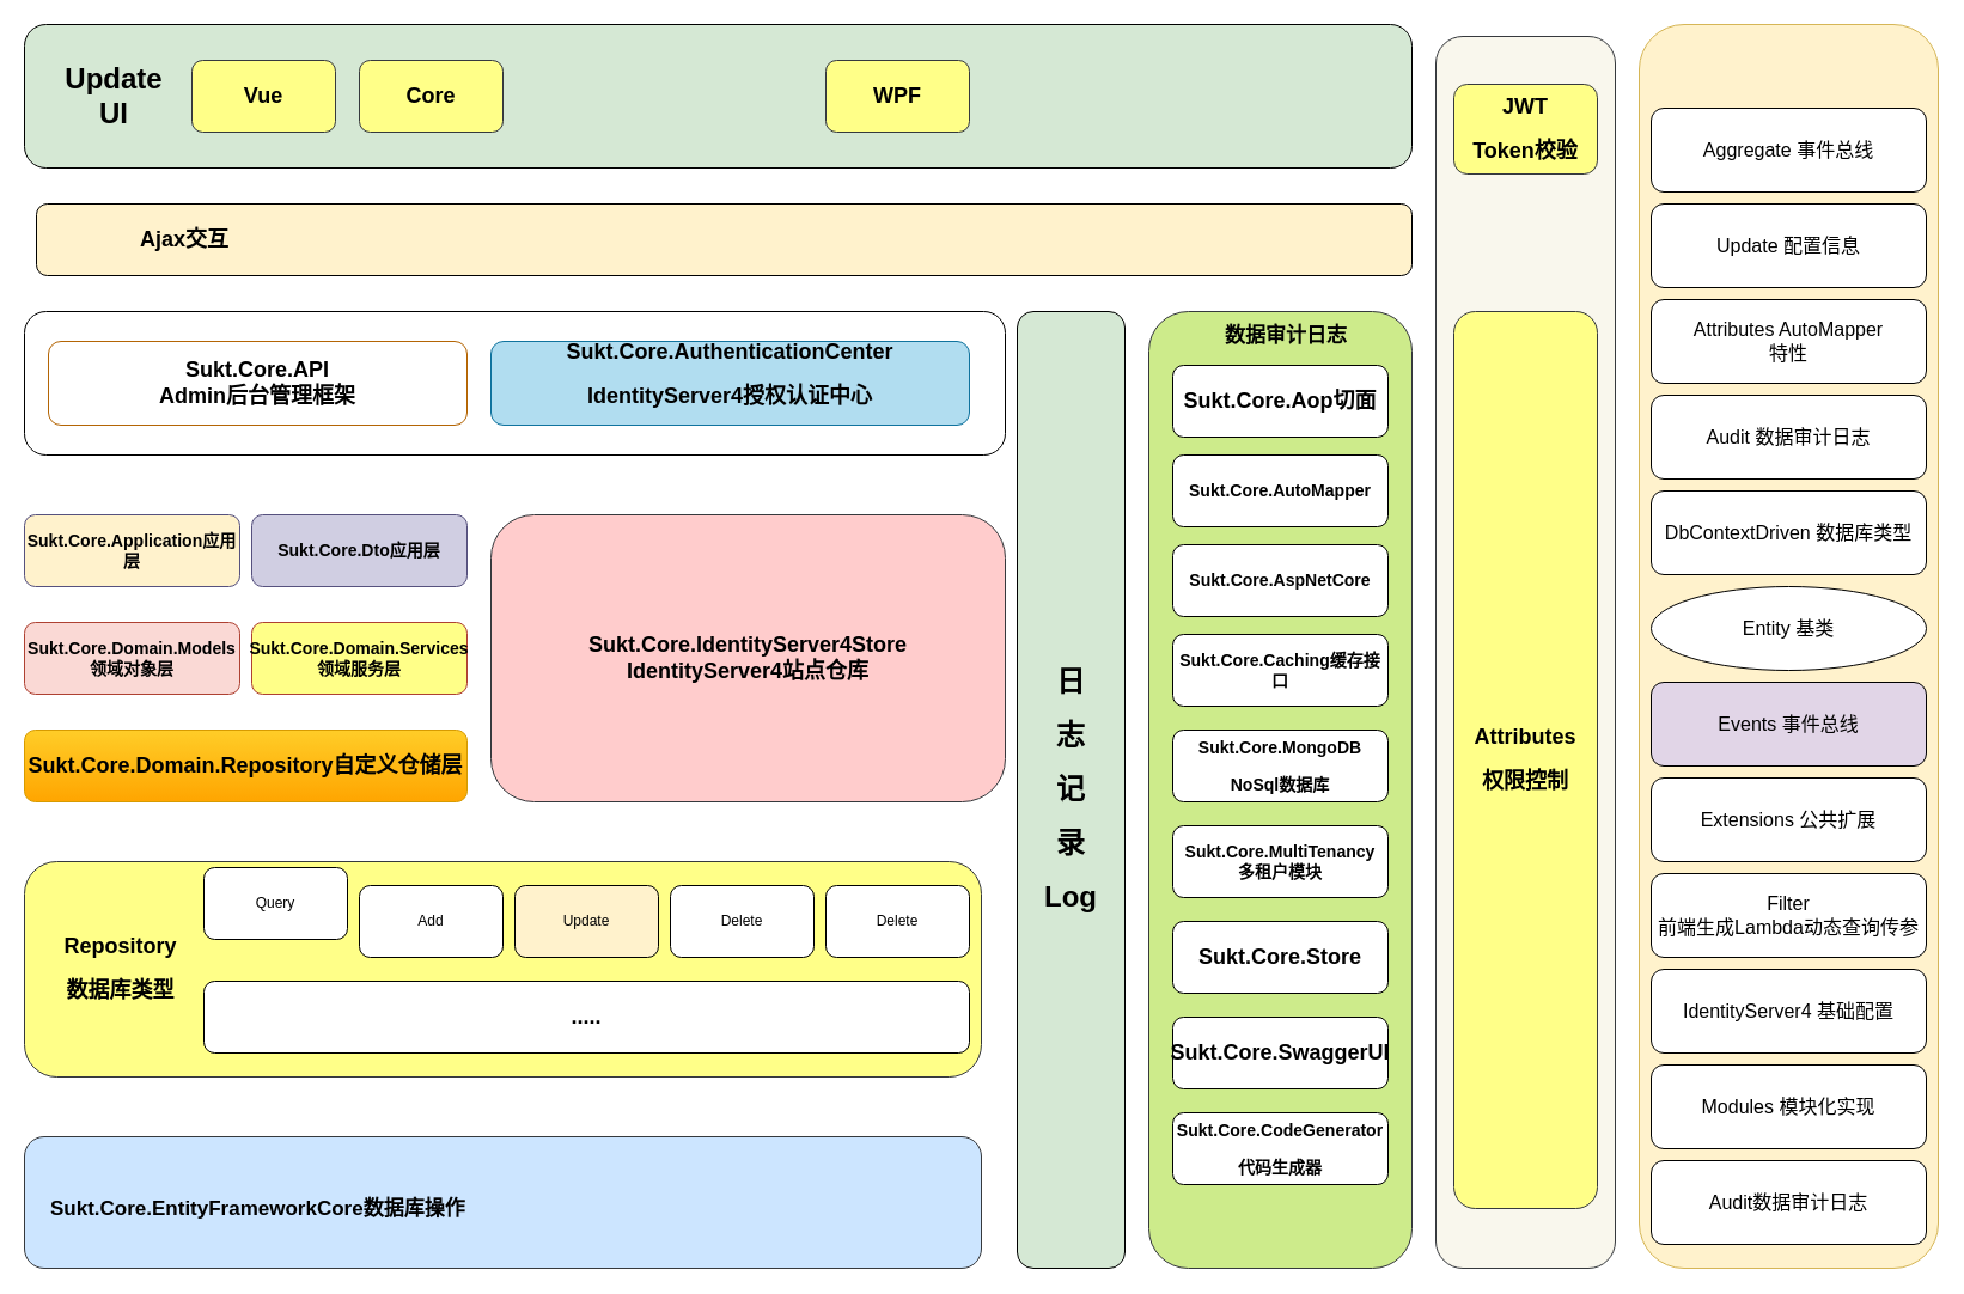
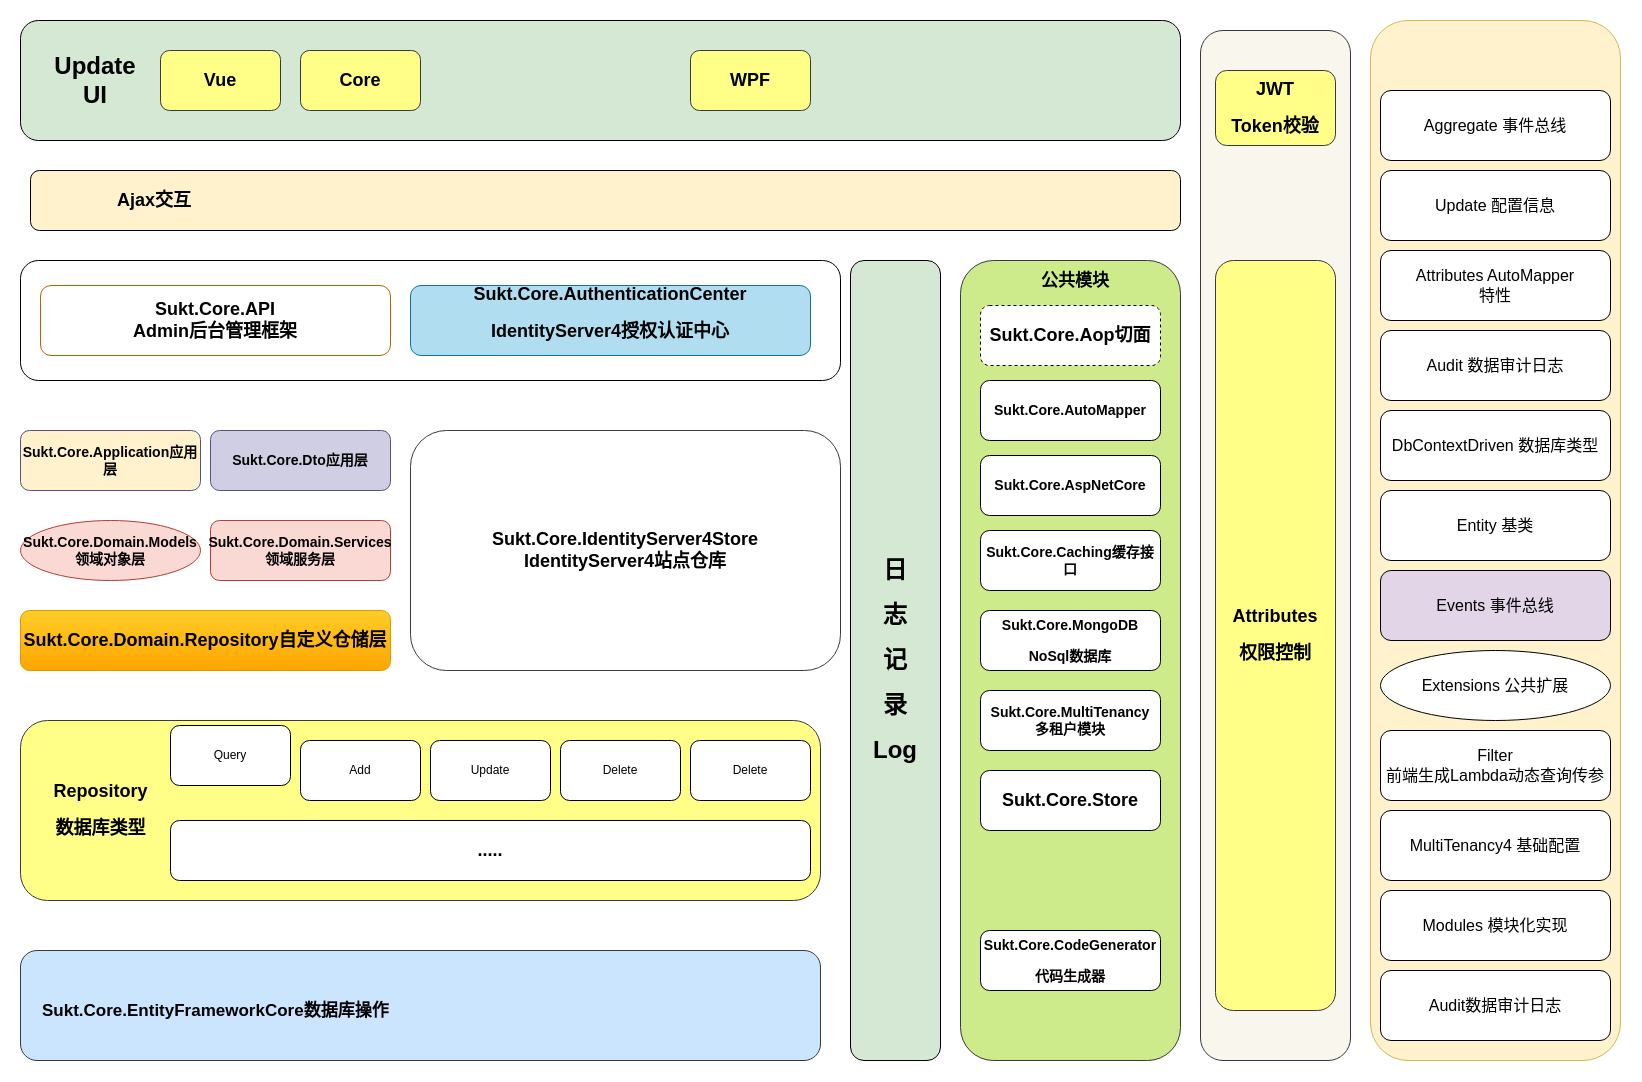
  <mxCell id="0" />
  <mxCell id="1" parent="0" />
  <mxCell id="2" value="" style="rounded=1;whiteSpace=wrap;html=1;" vertex="1" parent="1"><mxGeometry x="20" y="260" width="820" height="120" as="geometry" /></mxCell>
  <mxCell id="3" value="&lt;h2&gt;Sukt.Core.API&lt;br&gt;Admin后台管理框架&lt;/h2&gt;" style="rounded=1;whiteSpace=wrap;html=1;fillColor=#ffffff;strokeColor=#b46504;" vertex="1" parent="1"><mxGeometry x="40" y="285" width="350" height="70" as="geometry" /></mxCell>
  <mxCell id="4" value="&lt;h2&gt;Sukt.Core.AuthenticationCenter&lt;/h2&gt;&lt;h2&gt;IdentityServer4授权认证中心&lt;/h2&gt;&lt;div&gt;&lt;br&gt;&lt;/div&gt;" style="rounded=1;whiteSpace=wrap;html=1;fillColor=#b1ddf0;strokeColor=#10739e;align=center;" vertex="1" parent="1"><mxGeometry x="410" y="285" width="400" height="70" as="geometry" /></mxCell>
  <mxCell id="5" value="&lt;h3&gt;Sukt.Core.Application应用层&lt;/h3&gt;" style="rounded=1;whiteSpace=wrap;html=1;fillColor=#fff2cc;strokeColor=#56517e;" vertex="1" parent="1"><mxGeometry x="20" y="430" width="180" height="60" as="geometry" /></mxCell>
  <mxCell id="6" value="&lt;h1&gt;日&lt;/h1&gt;&lt;h1&gt;志&lt;/h1&gt;&lt;h1&gt;记&lt;/h1&gt;&lt;h1&gt;录&lt;/h1&gt;&lt;h1&gt;Log&lt;/h1&gt;" style="rounded=1;whiteSpace=wrap;html=1;fillColor=#D5E8D4;" vertex="1" parent="1"><mxGeometry x="850" y="260" width="90" height="800" as="geometry" /></mxCell>
- <mxCell id="7" value="&lt;h3&gt;Sukt.Core.Domain.Services领域服务层&lt;/h3&gt;" style="rounded=1;whiteSpace=wrap;html=1;fillColor=#ffff88;strokeColor=#ae4132;" vertex="1" parent="1"><mxGeometry x="210" y="520" width="180" height="60" as="geometry" /></mxCell>
+ <mxCell id="7" value="&lt;h3&gt;Sukt.Core.Domain.Services领域服务层&lt;/h3&gt;" style="rounded=1;whiteSpace=wrap;html=1;fillColor=#fad9d5;strokeColor=#ae4132;" vertex="1" parent="1"><mxGeometry x="210" y="520" width="180" height="60" as="geometry" /></mxCell>
  <mxCell id="8" value="&lt;h2&gt;Sukt.Core.Domain.Repository自定义仓储层&lt;/h2&gt;" style="rounded=1;whiteSpace=wrap;html=1;fillColor=#ffcd28;strokeColor=#d79b00;gradientColor=#ffa500;" vertex="1" parent="1"><mxGeometry x="20" y="610" width="370" height="60" as="geometry" /></mxCell>
  <mxCell id="9" value="&lt;h1&gt;&lt;br&gt;&lt;/h1&gt;" style="rounded=1;whiteSpace=wrap;html=1;fillColor=#cdeb8b;strokeColor=#36393d;" vertex="1" parent="1"><mxGeometry x="960" y="260" width="220" height="800" as="geometry" /></mxCell>
- <mxCell id="10" value="&lt;h2&gt;Sukt.Core.Aop切面&lt;/h2&gt;" style="rounded=1;whiteSpace=wrap;html=1;" vertex="1" parent="1"><mxGeometry x="980" y="305" width="180" height="60" as="geometry" /></mxCell>
+ <mxCell id="10" value="&lt;h2&gt;Sukt.Core.Aop切面&lt;/h2&gt;" style="rounded=1;whiteSpace=wrap;html=1;dashed=1;" vertex="1" parent="1"><mxGeometry x="980" y="305" width="180" height="60" as="geometry" /></mxCell>
  <mxCell id="11" value="&lt;h3&gt;Sukt.Core.AutoMapper&lt;/h3&gt;" style="rounded=1;whiteSpace=wrap;html=1;" vertex="1" parent="1"><mxGeometry x="980" y="380" width="180" height="60" as="geometry" /></mxCell>
- <mxCell id="12" value="&lt;h2&gt;&lt;span style=&quot;font-size: 17px&quot;&gt;数据审计日志&lt;/span&gt;&lt;/h2&gt;" style="text;html=1;align=center;verticalAlign=middle;whiteSpace=wrap;rounded=0;" vertex="1" parent="1"><mxGeometry x="1010" y="270" width="130" height="20" as="geometry" /></mxCell>
+ <mxCell id="12" value="&lt;h2&gt;&lt;span style=&quot;font-size: 17px&quot;&gt;公共模块&lt;/span&gt;&lt;/h2&gt;" style="text;html=1;align=center;verticalAlign=middle;whiteSpace=wrap;rounded=0;" vertex="1" parent="1"><mxGeometry x="1010" y="270" width="130" height="20" as="geometry" /></mxCell>
  <mxCell id="13" value="&lt;h3&gt;Sukt.Core.AspNetCore&lt;/h3&gt;" style="rounded=1;whiteSpace=wrap;html=1;" vertex="1" parent="1"><mxGeometry x="980" y="455" width="180" height="60" as="geometry" /></mxCell>
  <mxCell id="14" value="&lt;h3&gt;Sukt.Core.Caching缓存接口&lt;/h3&gt;" style="rounded=1;whiteSpace=wrap;html=1;" vertex="1" parent="1"><mxGeometry x="980" y="530" width="180" height="60" as="geometry" /></mxCell>
  <mxCell id="15" value="&lt;h3&gt;Sukt.Core.MongoDB&lt;/h3&gt;&lt;h3&gt;NoSql数据库&lt;/h3&gt;" style="rounded=1;whiteSpace=wrap;html=1;" vertex="1" parent="1"><mxGeometry x="980" y="610" width="180" height="60" as="geometry" /></mxCell>
  <mxCell id="16" value="&lt;h3&gt;Sukt.Core.MultiTenancy&lt;br&gt;多租户模块&lt;/h3&gt;" style="rounded=1;whiteSpace=wrap;html=1;" vertex="1" parent="1"><mxGeometry x="980" y="690" width="180" height="60" as="geometry" /></mxCell>
  <mxCell id="17" value="&lt;h2&gt;Sukt.Core.Store&lt;/h2&gt;" style="rounded=1;whiteSpace=wrap;html=1;" vertex="1" parent="1"><mxGeometry x="980" y="770" width="180" height="60" as="geometry" /></mxCell>
- <mxCell id="18" value="&lt;h2&gt;Sukt.Core.SwaggerUI&lt;/h2&gt;" style="rounded=1;whiteSpace=wrap;html=1;" vertex="1" parent="1"><mxGeometry x="980" y="850" width="180" height="60" as="geometry" /></mxCell>
  <mxCell id="19" value="&lt;h3&gt;Sukt.Core.CodeGenerator&lt;/h3&gt;&lt;h3&gt;代码生成器&lt;/h3&gt;" style="rounded=1;whiteSpace=wrap;html=1;" vertex="1" parent="1"><mxGeometry x="980" y="930" width="180" height="60" as="geometry" /></mxCell>
- <mxCell id="20" value="&lt;h2&gt;Sukt.Core.IdentityServer4Store&lt;br&gt;IdentityServer4站点仓库&lt;/h2&gt;" style="rounded=1;whiteSpace=wrap;html=1;fillColor=#ffcccc;strokeColor=#36393d;" vertex="1" parent="1"><mxGeometry x="410" y="430" width="430" height="240" as="geometry" /></mxCell>
+ <mxCell id="20" value="&lt;h2&gt;Sukt.Core.IdentityServer4Store&lt;br&gt;IdentityServer4站点仓库&lt;/h2&gt;" style="rounded=1;whiteSpace=wrap;html=1;fillColor=#ffffff;strokeColor=#36393d;" vertex="1" parent="1"><mxGeometry x="410" y="430" width="430" height="240" as="geometry" /></mxCell>
  <mxCell id="21" value="" style="group" vertex="1" connectable="0" parent="1"><mxGeometry x="20" y="720" width="800" height="180" as="geometry" /></mxCell>
  <mxCell id="22" value="&lt;h2&gt;&lt;br&gt;&lt;/h2&gt;" style="rounded=1;whiteSpace=wrap;html=1;fillColor=#ffff88;strokeColor=#36393d;" vertex="1" parent="21"><mxGeometry width="800" height="180" as="geometry" /></mxCell>
  <mxCell id="23" value="Query" style="rounded=1;whiteSpace=wrap;html=1;" vertex="1" parent="21"><mxGeometry x="150" y="5" width="120" height="60" as="geometry" /></mxCell>
  <mxCell id="24" value="Add" style="rounded=1;whiteSpace=wrap;html=1;" vertex="1" parent="21"><mxGeometry x="280" y="20" width="120" height="60" as="geometry" /></mxCell>
- <mxCell id="25" value="Update" style="rounded=1;whiteSpace=wrap;html=1;fillColor=#fff2cc;" vertex="1" parent="21"><mxGeometry x="410" y="20" width="120" height="60" as="geometry" /></mxCell>
+ <mxCell id="25" value="Update" style="rounded=1;whiteSpace=wrap;html=1;" vertex="1" parent="21"><mxGeometry x="410" y="20" width="120" height="60" as="geometry" /></mxCell>
  <mxCell id="26" value="Delete" style="rounded=1;whiteSpace=wrap;html=1;" vertex="1" parent="21"><mxGeometry x="540" y="20" width="120" height="60" as="geometry" /></mxCell>
  <mxCell id="27" value="Delete" style="rounded=1;whiteSpace=wrap;html=1;" vertex="1" parent="21"><mxGeometry x="670" y="20" width="120" height="60" as="geometry" /></mxCell>
  <mxCell id="28" value="&lt;h2&gt;.....&lt;/h2&gt;" style="rounded=1;whiteSpace=wrap;html=1;" vertex="1" parent="21"><mxGeometry x="150" y="100" width="640" height="60" as="geometry" /></mxCell>
  <mxCell id="29" value="&lt;h2&gt;Repository&lt;/h2&gt;&lt;h2&gt;数据库类型&lt;/h2&gt;" style="text;html=1;align=center;verticalAlign=middle;resizable=0;points=[];autosize=1;" vertex="1" parent="21"><mxGeometry x="20" y="50" width="120" height="80" as="geometry" /></mxCell>
  <mxCell id="30" value="" style="group" vertex="1" connectable="0" parent="1"><mxGeometry x="20" y="950" width="800" height="110" as="geometry" /></mxCell>
  <mxCell id="31" value="" style="rounded=1;whiteSpace=wrap;html=1;fillColor=#cce5ff;strokeColor=#36393d;" vertex="1" parent="30"><mxGeometry width="800" height="110" as="geometry" /></mxCell>
  <mxCell id="32" value="&lt;h2&gt;&lt;font style=&quot;font-size: 17px&quot;&gt;Sukt.Core.EntityFrameworkCore数据库操作&lt;/font&gt;&lt;/h2&gt;" style="text;html=1;strokeColor=none;fillColor=none;align=left;verticalAlign=middle;whiteSpace=wrap;rounded=0;" vertex="1" parent="30"><mxGeometry x="20" y="50" width="390" height="20" as="geometry" /></mxCell>
- <mxCell id="33" value="&lt;h3&gt;Sukt.Core.Domain.Models领域对象层&lt;/h3&gt;" style="rounded=1;whiteSpace=wrap;html=1;fillColor=#fad9d5;strokeColor=#ae4132;" vertex="1" parent="1"><mxGeometry x="20" y="520" width="180" height="60" as="geometry" /></mxCell>
+ <mxCell id="33" value="&lt;h3&gt;Sukt.Core.Domain.Models领域对象层&lt;/h3&gt;" style="ellipse;whiteSpace=wrap;html=1;fillColor=#fad9d5;strokeColor=#ae4132;" vertex="1" parent="1"><mxGeometry x="20" y="520" width="180" height="60" as="geometry" /></mxCell>
  <mxCell id="34" value="&lt;h3&gt;Sukt.Core.Dto应用层&lt;/h3&gt;" style="rounded=1;whiteSpace=wrap;html=1;fillColor=#d0cee2;strokeColor=#56517e;" vertex="1" parent="1"><mxGeometry x="210" y="430" width="180" height="60" as="geometry" /></mxCell>
  <mxCell id="35" value="" style="rounded=1;whiteSpace=wrap;html=1;fillColor=#D5E8D4;" vertex="1" parent="1"><mxGeometry x="20" y="20" width="1160" height="120" as="geometry" /></mxCell>
  <mxCell id="36" value="&lt;h2&gt;Vue&lt;/h2&gt;" style="rounded=1;whiteSpace=wrap;html=1;fillColor=#ffff88;strokeColor=#36393d;" vertex="1" parent="1"><mxGeometry x="160" y="50" width="120" height="60" as="geometry" /></mxCell>
  <mxCell id="37" value="&lt;h1&gt;Update UI&lt;/h1&gt;" style="text;html=1;strokeColor=none;fillColor=none;align=center;verticalAlign=middle;whiteSpace=wrap;rounded=0;" vertex="1" parent="1"><mxGeometry x="50" y="70" width="90" height="20" as="geometry" /></mxCell>
  <mxCell id="38" value="&lt;h2&gt;Core&lt;/h2&gt;" style="rounded=1;whiteSpace=wrap;html=1;fillColor=#ffff88;strokeColor=#36393d;" vertex="1" parent="1"><mxGeometry x="300" y="50" width="120" height="60" as="geometry" /></mxCell>
  <mxCell id="39" value="&lt;h2&gt;WPF&lt;/h2&gt;" style="rounded=1;whiteSpace=wrap;html=1;fillColor=#ffff88;strokeColor=#36393d;" vertex="1" parent="1"><mxGeometry x="690" y="50" width="120" height="60" as="geometry" /></mxCell>
  <mxCell id="40" value="" style="rounded=1;whiteSpace=wrap;html=1;fillColor=#f9f7ed;strokeColor=#36393d;" vertex="1" parent="1"><mxGeometry x="1200" y="30" width="150" height="1030" as="geometry" /></mxCell>
  <mxCell id="41" value="&lt;h2&gt;JWT&lt;/h2&gt;&lt;h2&gt;Token校验&lt;/h2&gt;" style="rounded=1;whiteSpace=wrap;html=1;fillColor=#ffff88;strokeColor=#36393d;" vertex="1" parent="1"><mxGeometry x="1215" y="70" width="120" height="75" as="geometry" /></mxCell>
  <mxCell id="42" value="&lt;h1 style=&quot;font-size: 13px&quot;&gt;&lt;h2&gt;Attributes&lt;/h2&gt;&lt;h2&gt;权限控制&lt;/h2&gt;&lt;/h1&gt;" style="rounded=1;whiteSpace=wrap;html=1;fillColor=#ffff88;strokeColor=#36393d;" vertex="1" parent="1"><mxGeometry x="1215" y="260" width="120" height="750" as="geometry" /></mxCell>
  <mxCell id="43" value="" style="group" vertex="1" connectable="0" parent="1"><mxGeometry x="1370" y="20" width="250" height="1040" as="geometry" /></mxCell>
  <mxCell id="44" value="" style="rounded=1;whiteSpace=wrap;html=1;fillColor=#fff2cc;strokeColor=#d6b656;" vertex="1" parent="43"><mxGeometry width="250" height="1040" as="geometry" /></mxCell>
  <mxCell id="45" value="&lt;font style=&quot;font-size: 16px&quot;&gt;Aggregate 事件总线&lt;/font&gt;" style="rounded=1;whiteSpace=wrap;html=1;" vertex="1" parent="43"><mxGeometry x="10" y="70" width="230.0" height="70" as="geometry" /></mxCell>
  <mxCell id="46" value="&lt;font style=&quot;font-size: 16px&quot;&gt;Update 配置信息&lt;/font&gt;" style="rounded=1;whiteSpace=wrap;html=1;" vertex="1" parent="43"><mxGeometry x="10" y="150" width="230.0" height="70" as="geometry" /></mxCell>
  <mxCell id="47" value="&lt;font style=&quot;font-size: 16px&quot;&gt;Attributes AutoMapper&lt;br&gt;特性&lt;/font&gt;" style="rounded=1;whiteSpace=wrap;html=1;" vertex="1" parent="43"><mxGeometry x="10" y="230" width="230.0" height="70" as="geometry" /></mxCell>
  <mxCell id="48" value="&lt;font style=&quot;font-size: 16px&quot;&gt;Audit 数据审计日志&lt;/font&gt;" style="rounded=1;whiteSpace=wrap;html=1;" vertex="1" parent="43"><mxGeometry x="10" y="310" width="230.0" height="70" as="geometry" /></mxCell>
  <mxCell id="49" value="&lt;font style=&quot;font-size: 16px&quot;&gt;DbContextDriven 数据库类型&lt;/font&gt;" style="rounded=1;whiteSpace=wrap;html=1;" vertex="1" parent="43"><mxGeometry x="10" y="390" width="230.0" height="70" as="geometry" /></mxCell>
- <mxCell id="50" value="&lt;font style=&quot;font-size: 16px&quot;&gt;Entity 基类&lt;/font&gt;" style="ellipse;whiteSpace=wrap;html=1;" vertex="1" parent="43"><mxGeometry x="10" y="470" width="230.0" height="70" as="geometry" /></mxCell>
+ <mxCell id="50" value="&lt;font style=&quot;font-size: 16px&quot;&gt;Entity 基类&lt;/font&gt;" style="rounded=1;whiteSpace=wrap;html=1;" vertex="1" parent="43"><mxGeometry x="10" y="470" width="230.0" height="70" as="geometry" /></mxCell>
  <mxCell id="51" value="&lt;font style=&quot;font-size: 16px&quot;&gt;Events 事件总线&lt;/font&gt;" style="rounded=1;whiteSpace=wrap;html=1;fillColor=#e1d5e7;" vertex="1" parent="43"><mxGeometry x="10" y="550" width="230.0" height="70" as="geometry" /></mxCell>
- <mxCell id="52" value="&lt;font style=&quot;font-size: 16px&quot;&gt;Extensions 公共扩展&lt;/font&gt;" style="rounded=1;whiteSpace=wrap;html=1;" vertex="1" parent="43"><mxGeometry x="10" y="630" width="230.0" height="70" as="geometry" /></mxCell>
+ <mxCell id="52" value="&lt;font style=&quot;font-size: 16px&quot;&gt;Extensions 公共扩展&lt;/font&gt;" style="ellipse;whiteSpace=wrap;html=1;" vertex="1" parent="43"><mxGeometry x="10" y="630" width="230.0" height="70" as="geometry" /></mxCell>
  <mxCell id="53" value="&lt;font style=&quot;font-size: 16px&quot;&gt;Filter&lt;br&gt;前端生成Lambda动态查询传参&lt;/font&gt;" style="rounded=1;whiteSpace=wrap;html=1;" vertex="1" parent="43"><mxGeometry x="10" y="710" width="230.0" height="70" as="geometry" /></mxCell>
- <mxCell id="54" value="&lt;font style=&quot;font-size: 16px&quot;&gt;IdentityServer4 基础配置&lt;/font&gt;" style="rounded=1;whiteSpace=wrap;html=1;" vertex="1" parent="43"><mxGeometry x="10" y="790" width="230.0" height="70" as="geometry" /></mxCell>
+ <mxCell id="54" value="&lt;font style=&quot;font-size: 16px&quot;&gt;MultiTenancy4 基础配置&lt;/font&gt;" style="rounded=1;whiteSpace=wrap;html=1;" vertex="1" parent="43"><mxGeometry x="10" y="790" width="230.0" height="70" as="geometry" /></mxCell>
  <mxCell id="55" value="&lt;font style=&quot;font-size: 16px&quot;&gt;Modules 模块化实现&lt;/font&gt;" style="rounded=1;whiteSpace=wrap;html=1;" vertex="1" parent="43"><mxGeometry x="10" y="870" width="230.0" height="70" as="geometry" /></mxCell>
  <mxCell id="56" value="&lt;font style=&quot;font-size: 16px&quot;&gt;Audit数据审计日志&lt;/font&gt;" style="rounded=1;whiteSpace=wrap;html=1;" vertex="1" parent="43"><mxGeometry x="10" y="950" width="230.0" height="70" as="geometry" /></mxCell>
  <mxCell id="57" value="&lt;h2&gt;&amp;nbsp; &amp;nbsp; &amp;nbsp; &amp;nbsp; &amp;nbsp; &amp;nbsp; &amp;nbsp; &amp;nbsp; &amp;nbsp;Ajax交互&lt;/h2&gt;" style="rounded=1;whiteSpace=wrap;html=1;fillColor=#fff2cc;align=left;" vertex="1" parent="1"><mxGeometry x="30" y="170" width="1150" height="60" as="geometry" /></mxCell>
